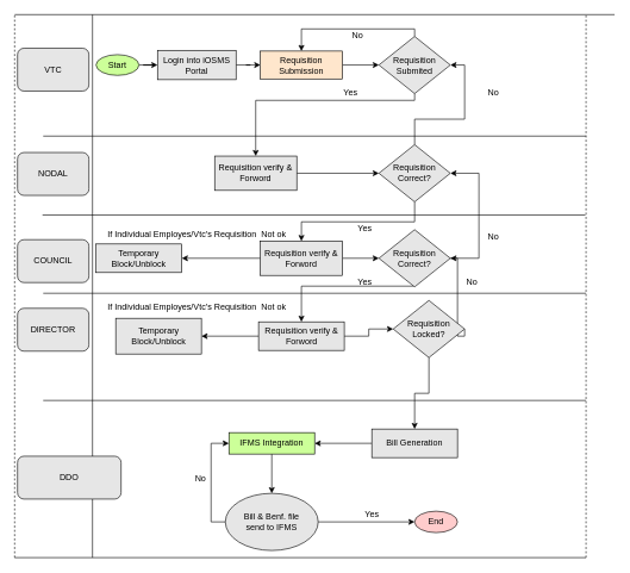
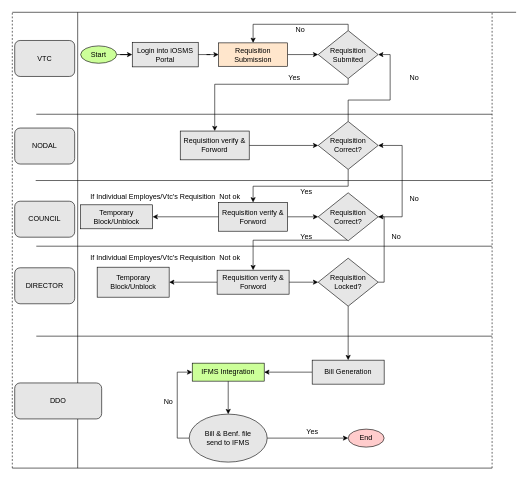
  <mxCell id="0" />
  <mxCell id="1" parent="0" />
  <mxCell id="2" value="" style="endArrow=none;dashed=1;html=1;" edge="1" parent="1"><mxGeometry width="50" height="50" relative="1" as="geometry"><mxPoint y="780" as="sourcePoint" x="20" /><mxPoint y="20" as="targetPoint" x="20" /></mxGeometry></mxCell>
  <mxCell id="3" value="" style="endArrow=none;dashed=1;html=1;" edge="1" parent="1"><mxGeometry width="50" height="50" relative="1" as="geometry"><mxPoint x="820" y="780" as="sourcePoint" /><mxPoint x="820" y="20" as="targetPoint" /></mxGeometry></mxCell>
  <mxCell id="4" value="" style="endArrow=none;html=1;" edge="1" parent="1"><mxGeometry width="50" height="50" relative="1" as="geometry"><mxPoint x="129" y="780" as="sourcePoint" /><mxPoint x="129" y="20" as="targetPoint" /></mxGeometry></mxCell>
  <mxCell id="5" value="" style="endArrow=none;html=1;" edge="1" parent="1"><mxGeometry width="50" height="50" relative="1" as="geometry"><mxPoint y="20" as="sourcePoint" x="20" /><mxPoint x="860" y="20" as="targetPoint" /></mxGeometry></mxCell>
  <mxCell id="6" value="" style="endArrow=none;html=1;" edge="1" parent="1"><mxGeometry width="50" height="50" relative="1" as="geometry"><mxPoint x="60" y="190" as="sourcePoint" /><mxPoint x="820" y="190" as="targetPoint" /></mxGeometry></mxCell>
  <mxCell id="7" value="" style="endArrow=none;html=1;" edge="1" parent="1"><mxGeometry width="50" height="50" relative="1" as="geometry"><mxPoint x="60" y="410" as="sourcePoint" /><mxPoint x="820" y="410" as="targetPoint" /></mxGeometry></mxCell>
  <mxCell id="8" value="" style="endArrow=none;html=1;" edge="1" parent="1"><mxGeometry width="50" height="50" relative="1" as="geometry"><mxPoint x="59" y="300.5" as="sourcePoint" /><mxPoint x="819" y="300.5" as="targetPoint" /></mxGeometry></mxCell>
  <mxCell id="9" value="" style="edgeStyle=orthogonalEdgeStyle;rounded=0;orthogonalLoop=1;jettySize=auto;html=1;" edge="1" parent="1" source="10" target="12"><mxGeometry relative="1" as="geometry" /></mxCell>
  <mxCell id="10" value="Start" style="ellipse;whiteSpace=wrap;html=1;fillColor=#CCFF99;" vertex="1" parent="1"><mxGeometry x="134" y="76" width="60" height="29" as="geometry" /></mxCell>
  <mxCell id="11" value="" style="edgeStyle=orthogonalEdgeStyle;rounded=0;orthogonalLoop=1;jettySize=auto;html=1;" edge="1" parent="1" source="12" target="14"><mxGeometry relative="1" as="geometry" /></mxCell>
  <mxCell id="12" value="Login into iOSMS Portal" style="rounded=0;whiteSpace=wrap;html=1;fillColor=#E6E6E6;" vertex="1" parent="1"><mxGeometry x="220" y="70" width="110" height="41" as="geometry" /></mxCell>
  <mxCell id="13" value="" style="edgeStyle=orthogonalEdgeStyle;rounded=0;orthogonalLoop=1;jettySize=auto;html=1;" edge="1" parent="1" source="14" target="17"><mxGeometry relative="1" as="geometry" /></mxCell>
  <mxCell id="14" value="Requisition Submission" style="whiteSpace=wrap;html=1;rounded=0;fillColor=#ffe6cc;" vertex="1" parent="1"><mxGeometry x="364" y="71" width="115" height="39" as="geometry" /></mxCell>
  <mxCell id="15" value="" style="edgeStyle=orthogonalEdgeStyle;rounded=0;orthogonalLoop=1;jettySize=auto;html=1;entryX=0.5;entryY=0;entryDx=0;entryDy=0;" edge="1" parent="1" source="17" target="37"><mxGeometry relative="1" as="geometry"><Array as="points"><mxPoint x="580" y="140" /><mxPoint x="358" y="140" /></Array></mxGeometry></mxCell>
  <mxCell id="16" style="edgeStyle=orthogonalEdgeStyle;rounded=0;orthogonalLoop=1;jettySize=auto;html=1;entryX=0.5;entryY=0;entryDx=0;entryDy=0;exitX=0.5;exitY=0;exitDx=0;exitDy=0;" edge="1" parent="1" source="17" target="14"><mxGeometry relative="1" as="geometry"><Array as="points"><mxPoint x="580" y="40" /><mxPoint x="422" y="40" /></Array></mxGeometry></mxCell>
  <mxCell id="17" value="Requisition Submited" style="rhombus;whiteSpace=wrap;html=1;rounded=0;fillColor=#E6E6E6;" vertex="1" parent="1"><mxGeometry x="530" y="50.5" width="100" height="80" as="geometry" /></mxCell>
  <mxCell id="18" value="" style="edgeStyle=orthogonalEdgeStyle;rounded=0;orthogonalLoop=1;jettySize=auto;html=1;entryX=1;entryY=0.5;entryDx=0;entryDy=0;" edge="1" parent="1" source="20" target="17"><mxGeometry relative="1" as="geometry" /></mxCell>
  <mxCell id="19" value="" style="edgeStyle=orthogonalEdgeStyle;rounded=0;orthogonalLoop=1;jettySize=auto;html=1;entryX=0.5;entryY=0;entryDx=0;entryDy=0;" edge="1" parent="1" source="20" target="41"><mxGeometry relative="1" as="geometry"><mxPoint x="360" y="340" as="targetPoint" /><Array as="points"><mxPoint x="580" y="310" /><mxPoint x="422" y="310" /></Array></mxGeometry></mxCell>
  <mxCell id="20" value="Requisition Correct?" style="rhombus;whiteSpace=wrap;html=1;rounded=0;fillColor=#E6E6E6;" vertex="1" parent="1"><mxGeometry x="530" y="202" width="100" height="80" as="geometry" /></mxCell>
  <mxCell id="21" value="No" style="text;html=1;align=center;verticalAlign=middle;resizable=0;points=[];autosize=1;" vertex="1" parent="1"><mxGeometry x="485" y="40" width="30" height="20" as="geometry" /></mxCell>
  <mxCell id="22" value="No" style="text;html=1;align=center;verticalAlign=middle;resizable=0;points=[];autosize=1;" vertex="1" parent="1"><mxGeometry x="675" y="120" width="30" height="20" as="geometry" /></mxCell>
  <mxCell id="23" style="edgeStyle=orthogonalEdgeStyle;rounded=0;orthogonalLoop=1;jettySize=auto;html=1;entryX=1;entryY=0.5;entryDx=0;entryDy=0;exitX=1;exitY=0.5;exitDx=0;exitDy=0;" edge="1" parent="1" source="25" target="20"><mxGeometry relative="1" as="geometry"><Array as="points"><mxPoint x="670" y="361" /><mxPoint x="670" y="242" /></Array></mxGeometry></mxCell>
  <mxCell id="24" value="" style="edgeStyle=orthogonalEdgeStyle;rounded=0;orthogonalLoop=1;jettySize=auto;html=1;entryX=0.5;entryY=0;entryDx=0;entryDy=0;" edge="1" parent="1" source="25" target="35"><mxGeometry relative="1" as="geometry"><Array as="points"><mxPoint x="422" y="400" /></Array></mxGeometry></mxCell>
  <mxCell id="25" value="Requisition Correct?" style="rhombus;whiteSpace=wrap;html=1;rounded=0;fillColor=#E6E6E6;" vertex="1" parent="1"><mxGeometry x="530" y="321" width="100" height="80" as="geometry" /></mxCell>
  <mxCell id="26" value="Temporary Block/Unblock" style="whiteSpace=wrap;html=1;rounded=0;fillColor=#E6E6E6;" vertex="1" parent="1"><mxGeometry x="134" y="341" width="120" height="40" as="geometry" /></mxCell>
  <mxCell id="27" value="If Individual Employes/Vtc's Requisition&amp;nbsp; Not ok" style="text;html=1;align=center;verticalAlign=middle;resizable=0;points=[];autosize=1;" vertex="1" parent="1"><mxGeometry x="140" y="317" width="270" height="20" as="geometry" /></mxCell>
  <mxCell id="28" value="No" style="text;html=1;align=center;verticalAlign=middle;resizable=0;points=[];autosize=1;" vertex="1" parent="1"><mxGeometry x="675" y="321" width="30" height="20" as="geometry" /></mxCell>
  <mxCell id="29" style="edgeStyle=orthogonalEdgeStyle;rounded=0;orthogonalLoop=1;jettySize=auto;html=1;exitX=1;exitY=0.5;exitDx=0;exitDy=0;" edge="1" parent="1" source="31" target="25"><mxGeometry relative="1" as="geometry"><Array as="points"><mxPoint x="640" y="470" /><mxPoint x="640" y="361" /></Array></mxGeometry></mxCell>
  <mxCell id="30" value="" style="edgeStyle=orthogonalEdgeStyle;rounded=0;orthogonalLoop=1;jettySize=auto;html=1;" edge="1" parent="1" source="31" target="47"><mxGeometry relative="1" as="geometry" /></mxCell>
- <mxCell id="31" value="Requisition Locked?" style="rhombus;whiteSpace=wrap;html=1;rounded=0;fillColor=#E6E6E6;" vertex="1" parent="1"><mxGeometry x="550" y="420" width="100" height="80" as="geometry" /></mxCell>
+ <mxCell id="31" value="Requisition Locked?" style="rhombus;whiteSpace=wrap;html=1;rounded=0;fillColor=#E6E6E6;" vertex="1" parent="1"><mxGeometry x="530" y="430" width="100" height="80" as="geometry" /></mxCell>
  <mxCell id="32" value="No" style="text;html=1;align=center;verticalAlign=middle;resizable=0;points=[];autosize=1;" vertex="1" parent="1"><mxGeometry x="645" y="385" width="30" height="20" as="geometry" /></mxCell>
  <mxCell id="33" value="" style="edgeStyle=orthogonalEdgeStyle;rounded=0;orthogonalLoop=1;jettySize=auto;html=1;" edge="1" parent="1" source="35" target="44"><mxGeometry relative="1" as="geometry" /></mxCell>
  <mxCell id="34" value="" style="edgeStyle=orthogonalEdgeStyle;rounded=0;orthogonalLoop=1;jettySize=auto;html=1;" edge="1" parent="1" source="35" target="31"><mxGeometry relative="1" as="geometry" /></mxCell>
  <mxCell id="35" value="Requisition verify &amp;amp; Forword" style="whiteSpace=wrap;html=1;rounded=0;fillColor=#E6E6E6;" vertex="1" parent="1"><mxGeometry x="361.5" y="450" width="120" height="40" as="geometry" /></mxCell>
  <mxCell id="36" value="" style="edgeStyle=orthogonalEdgeStyle;rounded=0;orthogonalLoop=1;jettySize=auto;html=1;" edge="1" parent="1" source="37" target="20"><mxGeometry relative="1" as="geometry" /></mxCell>
  <mxCell id="37" value="Requisition verify &amp;amp; Forword" style="whiteSpace=wrap;html=1;rounded=0;fillColor=#E6E6E6;" vertex="1" parent="1"><mxGeometry x="300" y="218" width="115" height="48" as="geometry" /></mxCell>
  <mxCell id="38" value="Yes" style="text;html=1;align=center;verticalAlign=middle;resizable=0;points=[];autosize=1;" vertex="1" parent="1"><mxGeometry x="470" y="120" width="40" height="20" as="geometry" /></mxCell>
  <mxCell id="39" value="" style="edgeStyle=orthogonalEdgeStyle;rounded=0;orthogonalLoop=1;jettySize=auto;html=1;" edge="1" parent="1" source="41" target="25"><mxGeometry relative="1" as="geometry" /></mxCell>
  <mxCell id="40" value="" style="edgeStyle=orthogonalEdgeStyle;rounded=0;orthogonalLoop=1;jettySize=auto;html=1;" edge="1" parent="1" source="41" target="26"><mxGeometry relative="1" as="geometry" /></mxCell>
  <mxCell id="41" value="Requisition verify &amp;amp; Forword" style="whiteSpace=wrap;html=1;rounded=0;fillColor=#E6E6E6;" vertex="1" parent="1"><mxGeometry x="364" y="337" width="115" height="48" as="geometry" /></mxCell>
  <mxCell id="42" value="Yes" style="text;html=1;align=center;verticalAlign=middle;resizable=0;points=[];autosize=1;" vertex="1" parent="1"><mxGeometry x="490" y="310" width="40" height="20" as="geometry" /></mxCell>
  <mxCell id="43" value="Yes" style="text;html=1;align=center;verticalAlign=middle;resizable=0;points=[];autosize=1;" vertex="1" parent="1"><mxGeometry x="490" y="385" width="40" height="20" as="geometry" /></mxCell>
  <mxCell id="44" value="Temporary Block/Unblock" style="whiteSpace=wrap;html=1;rounded=0;fillColor=#E6E6E6;" vertex="1" parent="1"><mxGeometry x="161.5" y="445" width="120" height="50" as="geometry" /></mxCell>
  <mxCell id="45" value="If Individual Employes/Vtc's Requisition&amp;nbsp; Not ok" style="text;html=1;align=center;verticalAlign=middle;resizable=0;points=[];autosize=1;" vertex="1" parent="1"><mxGeometry x="140" y="420" width="270" height="20" as="geometry" /></mxCell>
  <mxCell id="46" value="" style="edgeStyle=orthogonalEdgeStyle;rounded=0;orthogonalLoop=1;jettySize=auto;html=1;" edge="1" parent="1" source="47" target="49"><mxGeometry relative="1" as="geometry" /></mxCell>
  <mxCell id="47" value="Bill Generation" style="whiteSpace=wrap;html=1;rounded=0;fillColor=#E6E6E6;" vertex="1" parent="1"><mxGeometry x="520" y="600" width="120" height="40" as="geometry" /></mxCell>
  <mxCell id="48" value="" style="edgeStyle=orthogonalEdgeStyle;rounded=0;orthogonalLoop=1;jettySize=auto;html=1;" edge="1" parent="1" source="49" target="52"><mxGeometry relative="1" as="geometry" /></mxCell>
  <mxCell id="49" value="IFMS Integration" style="whiteSpace=wrap;html=1;rounded=0;fillColor=#ccff99;" vertex="1" parent="1"><mxGeometry x="320" y="605" width="120" height="30" as="geometry" /></mxCell>
  <mxCell id="50" value="" style="edgeStyle=orthogonalEdgeStyle;rounded=0;orthogonalLoop=1;jettySize=auto;html=1;" edge="1" parent="1" source="52" target="53"><mxGeometry relative="1" as="geometry" /></mxCell>
  <mxCell id="51" style="edgeStyle=orthogonalEdgeStyle;rounded=0;orthogonalLoop=1;jettySize=auto;html=1;exitX=0;exitY=0.5;exitDx=0;exitDy=0;entryX=0;entryY=0.5;entryDx=0;entryDy=0;" edge="1" parent="1" source="52" target="49"><mxGeometry relative="1" as="geometry"><mxPoint x="315" y="620" as="targetPoint" /></mxGeometry></mxCell>
  <mxCell id="52" value="&lt;div&gt;Bill &amp;amp; Benf. file &lt;br&gt;&lt;/div&gt;&lt;div&gt;send to IFMS&lt;/div&gt;" style="ellipse;whiteSpace=wrap;html=1;fillColor=#E6E6E6;" vertex="1" parent="1"><mxGeometry x="315" y="690" width="130" height="80" as="geometry" /></mxCell>
  <mxCell id="53" value="End" style="ellipse;whiteSpace=wrap;html=1;rounded=0;fillColor=#FFCCCC;" vertex="1" parent="1"><mxGeometry x="580" y="715" width="60" height="30" as="geometry" /></mxCell>
  <mxCell id="54" value="Yes" style="text;html=1;align=center;verticalAlign=middle;resizable=0;points=[];autosize=1;" vertex="1" parent="1"><mxGeometry x="500" y="710" width="40" height="20" as="geometry" /></mxCell>
  <mxCell id="55" value="No" style="text;html=1;align=center;verticalAlign=middle;resizable=0;points=[];autosize=1;" vertex="1" parent="1"><mxGeometry x="265" y="660" width="30" height="20" as="geometry" /></mxCell>
  <mxCell id="56" value="" style="endArrow=none;html=1;" edge="1" parent="1"><mxGeometry width="50" height="50" relative="1" as="geometry"><mxPoint x="60" y="560" as="sourcePoint" /><mxPoint x="820" y="560" as="targetPoint" /></mxGeometry></mxCell>
  <mxCell id="57" value="" style="endArrow=none;html=1;" edge="1" parent="1"><mxGeometry width="50" height="50" relative="1" as="geometry"><mxPoint y="780" as="sourcePoint" x="20" /><mxPoint x="820" y="780" as="targetPoint" /></mxGeometry></mxCell>
  <mxCell id="58" value="NODAL" style="rounded=1;whiteSpace=wrap;html=1;fillColor=#E6E6E6;" vertex="1" parent="1"><mxGeometry x="24" y="213" width="100" height="60" as="geometry" /></mxCell>
  <mxCell id="59" value="COUNCIL" style="rounded=1;whiteSpace=wrap;html=1;fillColor=#E6E6E6;" vertex="1" parent="1"><mxGeometry x="24" y="335" width="100" height="60" as="geometry" /></mxCell>
- <mxCell id="60" value="DIRECTOR" style="rounded=1;whiteSpace=wrap;html=1;fillColor=#E6E6E6;" vertex="1" parent="1"><mxGeometry x="24" y="431" width="100" height="60" as="geometry" /></mxCell>
+ <mxCell id="60" value="DIRECTOR" style="rounded=1;whiteSpace=wrap;html=1;fillColor=#E6E6E6;" vertex="1" parent="1"><mxGeometry x="24" y="446" width="100" height="60" as="geometry" /></mxCell>
  <mxCell id="61" value="DDO" style="rounded=1;whiteSpace=wrap;html=1;fillColor=#E6E6E6;" vertex="1" parent="1"><mxGeometry x="24" y="638" width="145" height="60" as="geometry" /></mxCell>
  <mxCell id="62" value="VTC" style="rounded=1;whiteSpace=wrap;html=1;fillColor=#E6E6E6;" vertex="1" parent="1"><mxGeometry x="24" y="67" width="100" height="60" as="geometry" /></mxCell>
